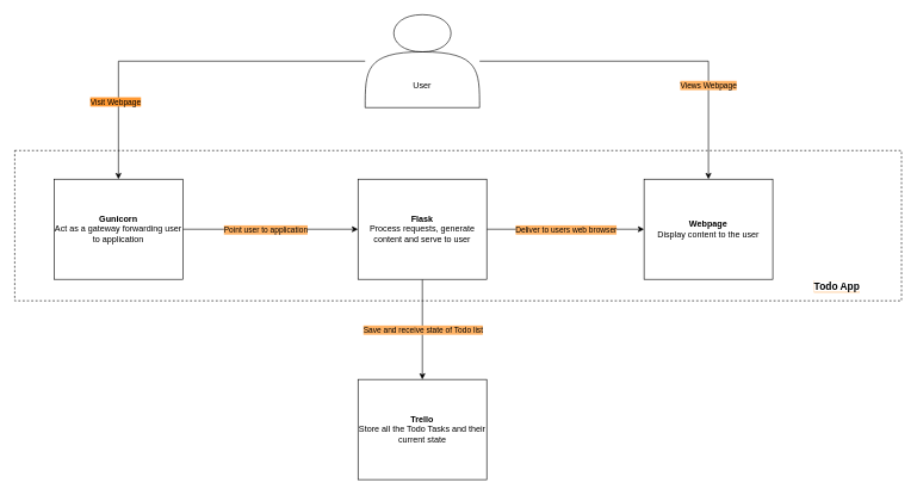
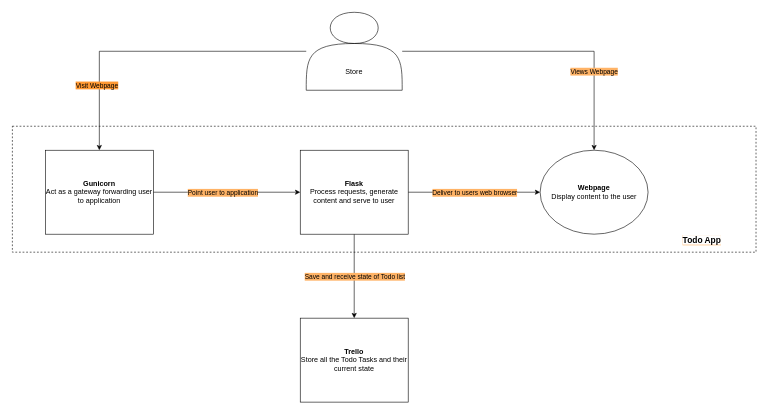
  <mxCell id="0" />
  <mxCell id="1" parent="0" />
  <mxCell id="2" value="" style="rounded=0;whiteSpace=wrap;html=1;fillColor=none;dashed=1;" vertex="1" parent="1"><mxGeometry x="20" y="210" width="1240" height="210" as="geometry" /></mxCell>
  <mxCell id="3" style="edgeStyle=orthogonalEdgeStyle;rounded=0;orthogonalLoop=1;jettySize=auto;html=1;" edge="1" parent="1" source="7" target="11"><mxGeometry relative="1" as="geometry" /></mxCell>
  <mxCell id="4" value="Visit Webpage" style="edgeLabel;html=1;align=center;verticalAlign=middle;resizable=0;points=[];labelBackgroundColor=#FF9933;" vertex="1" connectable="0" parent="3"><mxGeometry x="0.29" y="28" relative="1" as="geometry"><mxPoint x="-21" y="28" as="offset" /></mxGeometry></mxCell>
  <mxCell id="5" style="edgeStyle=orthogonalEdgeStyle;rounded=0;orthogonalLoop=1;jettySize=auto;html=1;" edge="1" parent="1" source="7" target="17"><mxGeometry relative="1" as="geometry" /></mxCell>
  <mxCell id="6" value="Views Webpage" style="edgeLabel;html=1;align=center;verticalAlign=middle;resizable=0;points=[];labelBackgroundColor=#FFB366;" vertex="1" connectable="0" parent="5"><mxGeometry x="0.316" y="-33" relative="1" as="geometry"><mxPoint as="offset" /></mxGeometry></mxCell>
  <mxCell id="7" value="" style="shape=actor;whiteSpace=wrap;html=1;" vertex="1" parent="1"><mxGeometry x="510" y="20" width="160" height="130" as="geometry" /></mxCell>
- <mxCell id="8" value="User" style="text;html=1;strokeColor=none;fillColor=none;align=center;verticalAlign=middle;whiteSpace=wrap;rounded=0;" vertex="1" parent="1"><mxGeometry x="545" y="110" width="90" height="20" as="geometry" /></mxCell>
+ <mxCell id="8" value="Store" style="text;html=1;strokeColor=none;fillColor=none;align=center;verticalAlign=middle;whiteSpace=wrap;rounded=0;" vertex="1" parent="1"><mxGeometry x="545" y="110" width="90" height="20" as="geometry" /></mxCell>
  <mxCell id="9" style="edgeStyle=orthogonalEdgeStyle;rounded=0;orthogonalLoop=1;jettySize=auto;html=1;entryX=0;entryY=0.5;entryDx=0;entryDy=0;" edge="1" parent="1" source="11" target="16"><mxGeometry relative="1" as="geometry"><Array as="points"><mxPoint x="370" y="320" /><mxPoint x="370" y="320" /></Array></mxGeometry></mxCell>
  <mxCell id="10" value="&lt;div&gt;Point user to application&lt;/div&gt;" style="edgeLabel;html=1;align=center;verticalAlign=middle;resizable=0;points=[];labelBackgroundColor=#FFB366;" vertex="1" connectable="0" parent="9"><mxGeometry x="-0.208" y="-2" relative="1" as="geometry"><mxPoint x="18" y="-2" as="offset" /></mxGeometry></mxCell>
  <mxCell id="11" value="&lt;div&gt;&lt;b&gt;Gunicorn&lt;br&gt;&lt;/b&gt;&lt;/div&gt;&lt;div&gt;Act as a gateway forwarding user to application&lt;br&gt;&lt;b&gt;&lt;/b&gt;&lt;/div&gt;" style="rounded=0;whiteSpace=wrap;html=1;" vertex="1" parent="1"><mxGeometry x="75" y="250" width="180" height="140" as="geometry" /></mxCell>
  <mxCell id="12" style="edgeStyle=orthogonalEdgeStyle;rounded=0;orthogonalLoop=1;jettySize=auto;html=1;" edge="1" parent="1" source="16" target="17"><mxGeometry relative="1" as="geometry"><Array as="points"><mxPoint x="800" y="320" /><mxPoint x="800" y="320" /></Array></mxGeometry></mxCell>
  <mxCell id="13" value="Deliver to users web browser" style="edgeLabel;html=1;align=center;verticalAlign=middle;resizable=0;points=[];labelBackgroundColor=#FFB366;" vertex="1" connectable="0" parent="12"><mxGeometry x="0.282" y="3" relative="1" as="geometry"><mxPoint x="-31" y="3" as="offset" /></mxGeometry></mxCell>
  <mxCell id="14" style="edgeStyle=orthogonalEdgeStyle;rounded=0;orthogonalLoop=1;jettySize=auto;html=1;entryX=0.5;entryY=0;entryDx=0;entryDy=0;" edge="1" parent="1" source="16" target="18"><mxGeometry relative="1" as="geometry" /></mxCell>
  <mxCell id="15" value="Save and receive state of Todo list" style="edgeLabel;html=1;align=center;verticalAlign=middle;resizable=0;points=[];labelBackgroundColor=#FFB366;" vertex="1" connectable="0" parent="14"><mxGeometry x="-0.2" y="-1" relative="1" as="geometry"><mxPoint x="1" y="14" as="offset" /></mxGeometry></mxCell>
  <mxCell id="16" value="&lt;div&gt;&lt;b&gt;Flask&lt;br&gt;&lt;/b&gt;&lt;/div&gt;&lt;div&gt;Process requests, generate content and serve to user&lt;br&gt;&lt;b&gt;&lt;/b&gt;&lt;/div&gt;" style="rounded=0;whiteSpace=wrap;html=1;" vertex="1" parent="1"><mxGeometry x="500" y="250" width="180" height="140" as="geometry" /></mxCell>
- <mxCell id="17" value="&lt;div&gt;&lt;b&gt;Webpage&lt;br&gt;&lt;/b&gt;&lt;/div&gt;&lt;div&gt;Display content to the user&lt;br&gt;&lt;b&gt;&lt;/b&gt;&lt;/div&gt;" style="rounded=0;whiteSpace=wrap;html=1;" vertex="1" parent="1"><mxGeometry x="900" y="250" width="180" height="140" as="geometry" /></mxCell>
+ <mxCell id="17" value="&lt;div&gt;&lt;b&gt;Webpage&lt;br&gt;&lt;/b&gt;&lt;/div&gt;&lt;div&gt;Display content to the user&lt;br&gt;&lt;b&gt;&lt;/b&gt;&lt;/div&gt;" style="ellipse;whiteSpace=wrap;html=1;" vertex="1" parent="1"><mxGeometry x="900" y="250" width="180" height="140" as="geometry" /></mxCell>
  <mxCell id="18" value="&lt;div&gt;&lt;b&gt;Trello&lt;br&gt;&lt;/b&gt;&lt;/div&gt;&lt;div&gt;&lt;span style=&quot;color: rgb(0 , 0 , 0) ; font-family: &amp;#34;helvetica&amp;#34; ; font-size: 12px ; font-style: normal ; font-weight: 400 ; letter-spacing: normal ; text-align: center ; text-indent: 0px ; text-transform: none ; word-spacing: 0px ; display: inline ; float: none&quot;&gt;Store all the Todo Tasks and their current state&lt;/span&gt;&lt;br&gt;&lt;b&gt;&lt;/b&gt;&lt;/div&gt;" style="rounded=0;whiteSpace=wrap;html=1;" vertex="1" parent="1"><mxGeometry x="500" y="530" width="180" height="140" as="geometry" /></mxCell>
  <mxCell id="19" value="&lt;font style=&quot;font-size: 14px&quot;&gt;&lt;b&gt;&lt;span style=&quot;background-color: rgb(255 , 255 , 255)&quot;&gt;Todo App&lt;/span&gt;&lt;/b&gt;&lt;/font&gt;" style="text;html=1;strokeColor=none;fillColor=none;align=center;verticalAlign=middle;whiteSpace=wrap;rounded=0;dashed=1;labelBackgroundColor=#FFB366;" vertex="1" parent="1"><mxGeometry x="1100" y="390" width="140" height="20" as="geometry" /></mxCell>
